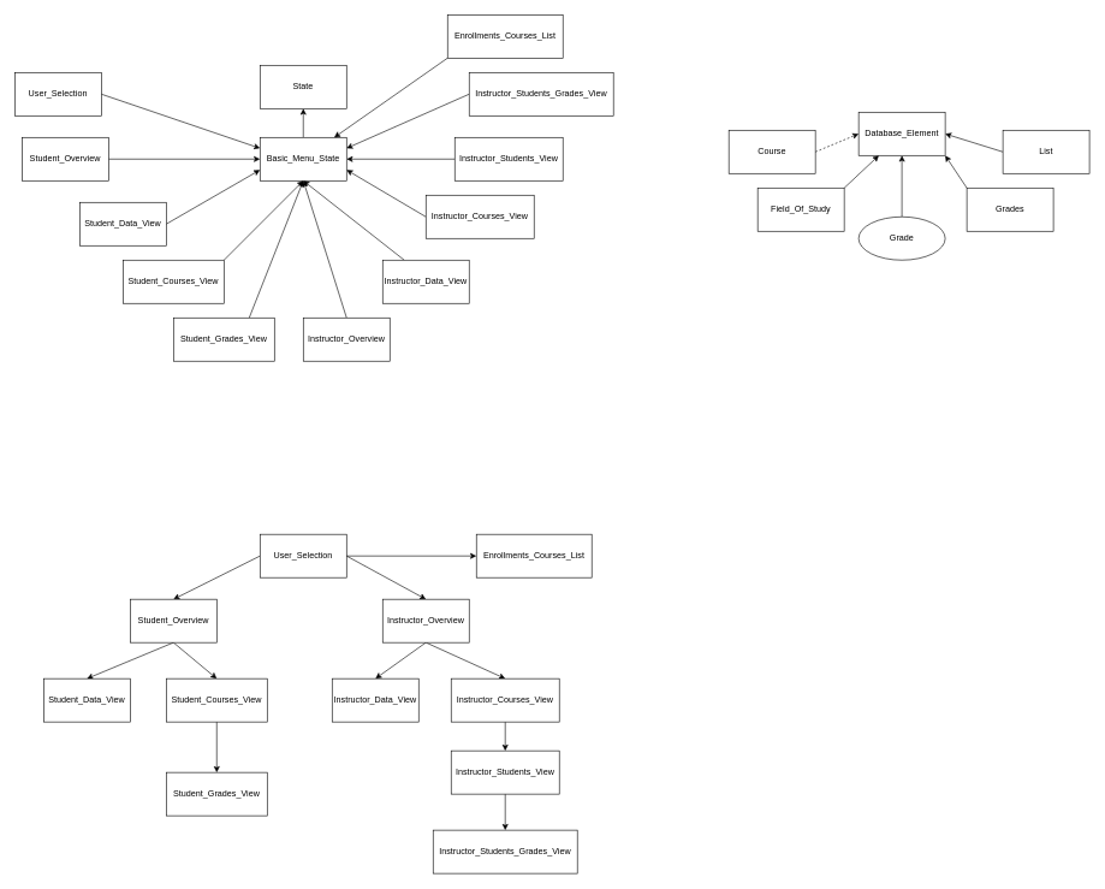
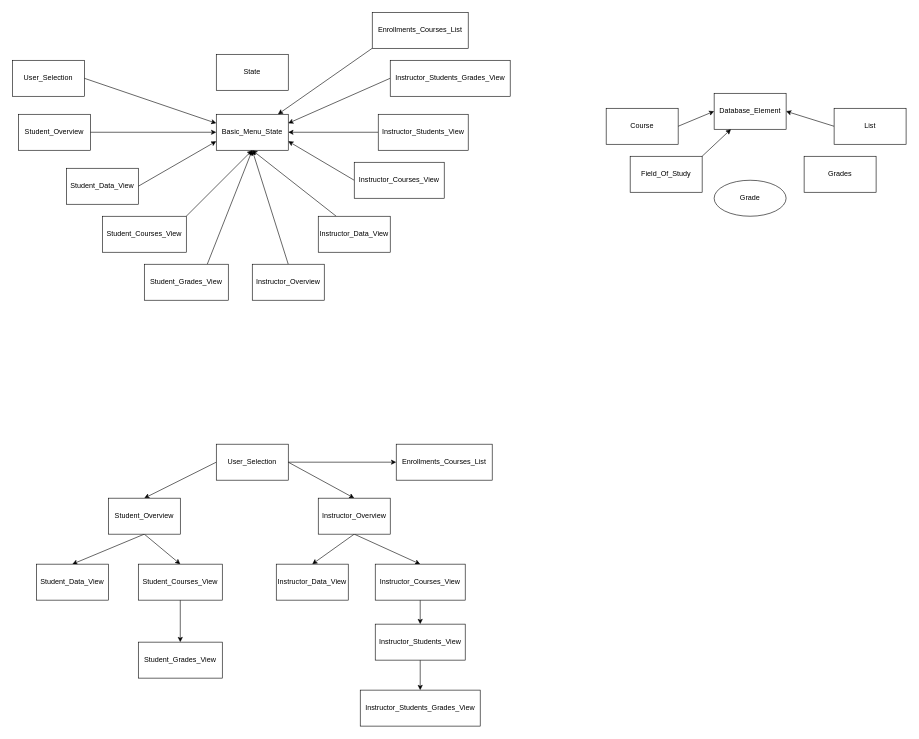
  <mxCell id="0" />
  <mxCell id="1" parent="0" />
  <mxCell id="2" value="State" style="rounded=0;whiteSpace=wrap;html=1;" vertex="1" parent="1"><mxGeometry x="360" y="90" width="120" height="60" as="geometry" /></mxCell>
- <mxCell id="3" style="edgeStyle=orthogonalEdgeStyle;rounded=0;orthogonalLoop=1;jettySize=auto;html=1;exitX=0.5;exitY=0;exitDx=0;exitDy=0;" edge="1" parent="1" source="4" target="2"><mxGeometry relative="1" as="geometry" /></mxCell>
  <mxCell id="4" value="Basic_Menu_State" style="rounded=0;whiteSpace=wrap;html=1;" vertex="1" parent="1"><mxGeometry x="360" y="190" width="120" height="60" as="geometry" /></mxCell>
  <mxCell id="5" style="rounded=0;orthogonalLoop=1;jettySize=auto;html=1;exitX=1;exitY=0.5;exitDx=0;exitDy=0;entryX=0;entryY=0.25;entryDx=0;entryDy=0;" edge="1" parent="1" source="6" target="4"><mxGeometry relative="1" as="geometry" /></mxCell>
  <mxCell id="6" value="User_Selection" style="rounded=0;whiteSpace=wrap;html=1;" vertex="1" parent="1"><mxGeometry x="20" y="100" width="120" height="60" as="geometry" /></mxCell>
  <mxCell id="7" style="edgeStyle=none;rounded=0;orthogonalLoop=1;jettySize=auto;html=1;exitX=1;exitY=0.5;exitDx=0;exitDy=0;entryX=0;entryY=0.75;entryDx=0;entryDy=0;" edge="1" parent="1" source="8" target="4"><mxGeometry relative="1" as="geometry" /></mxCell>
  <mxCell id="8" value="Student_Data_View" style="rounded=0;whiteSpace=wrap;html=1;" vertex="1" parent="1"><mxGeometry x="110" y="280" width="120" height="60" as="geometry" /></mxCell>
  <mxCell id="9" style="edgeStyle=none;rounded=0;orthogonalLoop=1;jettySize=auto;html=1;exitX=0;exitY=0.5;exitDx=0;exitDy=0;entryX=1;entryY=0.25;entryDx=0;entryDy=0;" edge="1" parent="1" source="10" target="4"><mxGeometry relative="1" as="geometry" /></mxCell>
  <mxCell id="10" value="Instructor_Students_Grades_View" style="rounded=0;whiteSpace=wrap;html=1;" vertex="1" parent="1"><mxGeometry x="650" y="100" width="200" height="60" as="geometry" /></mxCell>
  <mxCell id="11" style="edgeStyle=none;rounded=0;orthogonalLoop=1;jettySize=auto;html=1;exitX=1;exitY=0.5;exitDx=0;exitDy=0;" edge="1" parent="1" source="12" target="4"><mxGeometry relative="1" as="geometry" /></mxCell>
  <mxCell id="12" value="Student_Overview" style="rounded=0;whiteSpace=wrap;html=1;" vertex="1" parent="1"><mxGeometry x="30" y="190" width="120" height="60" as="geometry" /></mxCell>
  <mxCell id="13" style="edgeStyle=none;rounded=0;orthogonalLoop=1;jettySize=auto;html=1;exitX=0;exitY=0.5;exitDx=0;exitDy=0;entryX=1;entryY=0.5;entryDx=0;entryDy=0;" edge="1" parent="1" source="14" target="4"><mxGeometry relative="1" as="geometry" /></mxCell>
  <mxCell id="14" value="Instructor_Students_View" style="rounded=0;whiteSpace=wrap;html=1;" vertex="1" parent="1"><mxGeometry x="630" y="190" width="150" height="60" as="geometry" /></mxCell>
  <mxCell id="15" style="edgeStyle=none;rounded=0;orthogonalLoop=1;jettySize=auto;html=1;exitX=0;exitY=0.5;exitDx=0;exitDy=0;entryX=1;entryY=0.75;entryDx=0;entryDy=0;" edge="1" parent="1" source="16" target="4"><mxGeometry relative="1" as="geometry" /></mxCell>
  <mxCell id="16" value="Instructor_Courses_View" style="rounded=0;whiteSpace=wrap;html=1;" vertex="1" parent="1"><mxGeometry x="590" y="270" width="150" height="60" as="geometry" /></mxCell>
  <mxCell id="17" style="edgeStyle=none;rounded=0;orthogonalLoop=1;jettySize=auto;html=1;exitX=1;exitY=0;exitDx=0;exitDy=0;entryX=0.5;entryY=1;entryDx=0;entryDy=0;" edge="1" parent="1" source="18" target="4"><mxGeometry relative="1" as="geometry" /></mxCell>
  <mxCell id="18" value="Student_Courses_View" style="rounded=0;whiteSpace=wrap;html=1;" vertex="1" parent="1"><mxGeometry x="170" y="360" width="140" height="60" as="geometry" /></mxCell>
  <mxCell id="19" style="edgeStyle=none;rounded=0;orthogonalLoop=1;jettySize=auto;html=1;exitX=0.25;exitY=0;exitDx=0;exitDy=0;entryX=0.5;entryY=1;entryDx=0;entryDy=0;" edge="1" parent="1" source="20" target="4"><mxGeometry relative="1" as="geometry" /></mxCell>
  <mxCell id="20" value="Instructor_Data_View" style="rounded=0;whiteSpace=wrap;html=1;" vertex="1" parent="1"><mxGeometry x="530" y="360" width="120" height="60" as="geometry" /></mxCell>
  <mxCell id="21" style="edgeStyle=none;rounded=0;orthogonalLoop=1;jettySize=auto;html=1;exitX=0.75;exitY=0;exitDx=0;exitDy=0;entryX=0.5;entryY=1;entryDx=0;entryDy=0;" edge="1" parent="1" source="22" target="4"><mxGeometry relative="1" as="geometry" /></mxCell>
  <mxCell id="22" value="Student_Grades_View" style="rounded=0;whiteSpace=wrap;html=1;" vertex="1" parent="1"><mxGeometry x="240" y="440" width="140" height="60" as="geometry" /></mxCell>
  <mxCell id="23" style="edgeStyle=none;rounded=0;orthogonalLoop=1;jettySize=auto;html=1;exitX=0.5;exitY=0;exitDx=0;exitDy=0;entryX=0.5;entryY=1;entryDx=0;entryDy=0;" edge="1" parent="1" source="24" target="4"><mxGeometry relative="1" as="geometry" /></mxCell>
  <mxCell id="24" value="Instructor_Overview" style="rounded=0;whiteSpace=wrap;html=1;" vertex="1" parent="1"><mxGeometry x="420" y="440" width="120" height="60" as="geometry" /></mxCell>
  <mxCell id="25" style="edgeStyle=none;rounded=0;orthogonalLoop=1;jettySize=auto;html=1;exitX=0;exitY=1;exitDx=0;exitDy=0;" edge="1" parent="1" source="26" target="4"><mxGeometry relative="1" as="geometry" /></mxCell>
  <mxCell id="26" value="Enrollments_Courses_List" style="rounded=0;whiteSpace=wrap;html=1;" vertex="1" parent="1"><mxGeometry x="620" y="20" width="160" height="60" as="geometry" /></mxCell>
  <mxCell id="27" value="Database_Element" style="rounded=0;whiteSpace=wrap;html=1;" vertex="1" parent="1"><mxGeometry x="1190" y="155" width="120" height="60" as="geometry" /></mxCell>
- <mxCell id="28" style="edgeStyle=none;rounded=0;orthogonalLoop=1;jettySize=auto;html=1;exitX=1;exitY=0.5;exitDx=0;exitDy=0;entryX=0;entryY=0.5;entryDx=0;entryDy=0;dashed=1;" edge="1" parent="1" source="29" target="27"><mxGeometry relative="1" as="geometry" /></mxCell>
+ <mxCell id="28" style="edgeStyle=none;rounded=0;orthogonalLoop=1;jettySize=auto;html=1;exitX=1;exitY=0.5;exitDx=0;exitDy=0;entryX=0;entryY=0.5;entryDx=0;entryDy=0;" edge="1" parent="1" source="29" target="27"><mxGeometry relative="1" as="geometry" /></mxCell>
  <mxCell id="29" value="Course" style="rounded=0;whiteSpace=wrap;html=1;" vertex="1" parent="1"><mxGeometry x="1010" y="180" width="120" height="60" as="geometry" /></mxCell>
  <mxCell id="30" style="edgeStyle=none;rounded=0;orthogonalLoop=1;jettySize=auto;html=1;exitX=1;exitY=0;exitDx=0;exitDy=0;" edge="1" parent="1" source="31" target="27"><mxGeometry relative="1" as="geometry" /></mxCell>
  <mxCell id="31" value="Field_Of_Study" style="rounded=0;whiteSpace=wrap;html=1;" vertex="1" parent="1"><mxGeometry x="1050" y="260" width="120" height="60" as="geometry" /></mxCell>
- <mxCell id="32" style="edgeStyle=none;rounded=0;orthogonalLoop=1;jettySize=auto;html=1;exitX=0.5;exitY=0;exitDx=0;exitDy=0;entryX=0.5;entryY=1;entryDx=0;entryDy=0;" edge="1" parent="1" source="33" target="27"><mxGeometry relative="1" as="geometry" /></mxCell>
  <mxCell id="33" value="Grade" style="ellipse;whiteSpace=wrap;html=1;" vertex="1" parent="1"><mxGeometry x="1190" y="300" width="120" height="60" as="geometry" /></mxCell>
- <mxCell id="34" style="edgeStyle=none;rounded=0;orthogonalLoop=1;jettySize=auto;html=1;exitX=0;exitY=0;exitDx=0;exitDy=0;entryX=1;entryY=1;entryDx=0;entryDy=0;" edge="1" parent="1" source="35" target="27"><mxGeometry relative="1" as="geometry" /></mxCell>
  <mxCell id="35" value="Grades" style="rounded=0;whiteSpace=wrap;html=1;" vertex="1" parent="1"><mxGeometry x="1340" y="260" width="120" height="60" as="geometry" /></mxCell>
  <mxCell id="36" style="edgeStyle=none;rounded=0;orthogonalLoop=1;jettySize=auto;html=1;exitX=0;exitY=0.5;exitDx=0;exitDy=0;entryX=1;entryY=0.5;entryDx=0;entryDy=0;" edge="1" parent="1" source="37" target="27"><mxGeometry relative="1" as="geometry" /></mxCell>
  <mxCell id="37" value="List" style="rounded=0;whiteSpace=wrap;html=1;" vertex="1" parent="1"><mxGeometry x="1390" y="180" width="120" height="60" as="geometry" /></mxCell>
  <mxCell id="38" style="edgeStyle=none;rounded=0;orthogonalLoop=1;jettySize=auto;html=1;exitX=0;exitY=0.5;exitDx=0;exitDy=0;entryX=0.5;entryY=0;entryDx=0;entryDy=0;" edge="1" parent="1" source="41" target="44"><mxGeometry relative="1" as="geometry" /></mxCell>
  <mxCell id="39" style="edgeStyle=none;rounded=0;orthogonalLoop=1;jettySize=auto;html=1;exitX=1;exitY=0.5;exitDx=0;exitDy=0;entryX=0.5;entryY=0;entryDx=0;entryDy=0;" edge="1" parent="1" source="41" target="51"><mxGeometry relative="1" as="geometry" /></mxCell>
  <mxCell id="40" style="edgeStyle=none;rounded=0;orthogonalLoop=1;jettySize=auto;html=1;exitX=1;exitY=0.5;exitDx=0;exitDy=0;entryX=0;entryY=0.5;entryDx=0;entryDy=0;" edge="1" parent="1" source="41" target="58"><mxGeometry relative="1" as="geometry" /></mxCell>
  <mxCell id="41" value="User_Selection" style="rounded=0;whiteSpace=wrap;html=1;" vertex="1" parent="1"><mxGeometry x="360" y="740" width="120" height="60" as="geometry" /></mxCell>
  <mxCell id="42" style="edgeStyle=none;rounded=0;orthogonalLoop=1;jettySize=auto;html=1;exitX=0.5;exitY=1;exitDx=0;exitDy=0;entryX=0.5;entryY=0;entryDx=0;entryDy=0;" edge="1" parent="1" source="44" target="45"><mxGeometry relative="1" as="geometry" /></mxCell>
  <mxCell id="43" style="edgeStyle=none;rounded=0;orthogonalLoop=1;jettySize=auto;html=1;exitX=0.5;exitY=1;exitDx=0;exitDy=0;entryX=0.5;entryY=0;entryDx=0;entryDy=0;" edge="1" parent="1" source="44" target="47"><mxGeometry relative="1" as="geometry" /></mxCell>
  <mxCell id="44" value="Student_Overview" style="rounded=0;whiteSpace=wrap;html=1;" vertex="1" parent="1"><mxGeometry x="180" y="830" width="120" height="60" as="geometry" /></mxCell>
  <mxCell id="45" value="Student_Data_View" style="rounded=0;whiteSpace=wrap;html=1;" vertex="1" parent="1"><mxGeometry x="60" y="940" width="120" height="60" as="geometry" /></mxCell>
  <mxCell id="46" style="edgeStyle=none;rounded=0;orthogonalLoop=1;jettySize=auto;html=1;exitX=0.5;exitY=1;exitDx=0;exitDy=0;" edge="1" parent="1" source="47" target="48"><mxGeometry relative="1" as="geometry" /></mxCell>
  <mxCell id="47" value="Student_Courses_View" style="rounded=0;whiteSpace=wrap;html=1;" vertex="1" parent="1"><mxGeometry x="230" y="940" width="140" height="60" as="geometry" /></mxCell>
  <mxCell id="48" value="Student_Grades_View" style="rounded=0;whiteSpace=wrap;html=1;" vertex="1" parent="1"><mxGeometry x="230" y="1070" width="140" height="60" as="geometry" /></mxCell>
  <mxCell id="49" style="edgeStyle=none;rounded=0;orthogonalLoop=1;jettySize=auto;html=1;exitX=0.5;exitY=1;exitDx=0;exitDy=0;entryX=0.5;entryY=0;entryDx=0;entryDy=0;" edge="1" parent="1" source="51" target="52"><mxGeometry relative="1" as="geometry" /></mxCell>
  <mxCell id="50" style="edgeStyle=none;rounded=0;orthogonalLoop=1;jettySize=auto;html=1;exitX=0.5;exitY=1;exitDx=0;exitDy=0;entryX=0.5;entryY=0;entryDx=0;entryDy=0;" edge="1" parent="1" source="51" target="54"><mxGeometry relative="1" as="geometry" /></mxCell>
  <mxCell id="51" value="Instructor_Overview" style="rounded=0;whiteSpace=wrap;html=1;" vertex="1" parent="1"><mxGeometry x="530" y="830" width="120" height="60" as="geometry" /></mxCell>
  <mxCell id="52" value="Instructor_Data_View" style="rounded=0;whiteSpace=wrap;html=1;" vertex="1" parent="1"><mxGeometry x="460" y="940" width="120" height="60" as="geometry" /></mxCell>
  <mxCell id="53" style="edgeStyle=none;rounded=0;orthogonalLoop=1;jettySize=auto;html=1;exitX=0.5;exitY=1;exitDx=0;exitDy=0;entryX=0.5;entryY=0;entryDx=0;entryDy=0;" edge="1" parent="1" source="54" target="56"><mxGeometry relative="1" as="geometry" /></mxCell>
  <mxCell id="54" value="Instructor_Courses_View" style="rounded=0;whiteSpace=wrap;html=1;" vertex="1" parent="1"><mxGeometry x="625" y="940" width="150" height="60" as="geometry" /></mxCell>
  <mxCell id="55" style="edgeStyle=none;rounded=0;orthogonalLoop=1;jettySize=auto;html=1;exitX=0.5;exitY=1;exitDx=0;exitDy=0;" edge="1" parent="1" source="56" target="57"><mxGeometry relative="1" as="geometry" /></mxCell>
  <mxCell id="56" value="Instructor_Students_View" style="rounded=0;whiteSpace=wrap;html=1;" vertex="1" parent="1"><mxGeometry x="625" y="1040" width="150" height="60" as="geometry" /></mxCell>
  <mxCell id="57" value="Instructor_Students_Grades_View" style="rounded=0;whiteSpace=wrap;html=1;" vertex="1" parent="1"><mxGeometry x="600" y="1150" width="200" height="60" as="geometry" /></mxCell>
  <mxCell id="58" value="Enrollments_Courses_List" style="rounded=0;whiteSpace=wrap;html=1;" vertex="1" parent="1"><mxGeometry x="660" y="740" width="160" height="60" as="geometry" /></mxCell>
